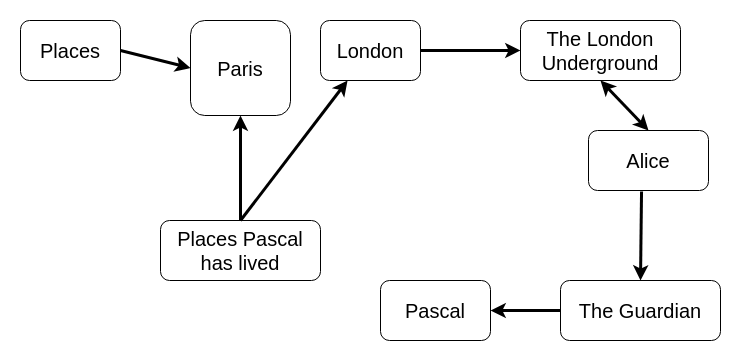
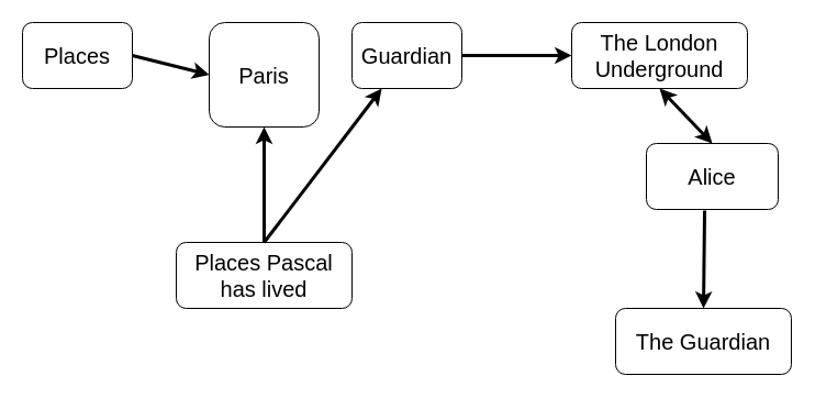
  <mxCell id="0" />
  <mxCell id="1" parent="0" />
- <mxCell id="2" value="&lt;font style=&quot;font-size: 20px&quot;&gt;London&lt;/font&gt;" style="rounded=1;whiteSpace=wrap;html=1;" vertex="1" parent="1"><mxGeometry x="320" y="20" width="100" height="60" as="geometry" /></mxCell>
+ <mxCell id="2" value="&lt;font style=&quot;font-size: 20px&quot;&gt;Guardian&lt;/font&gt;" style="rounded=1;whiteSpace=wrap;html=1;" vertex="1" parent="1"><mxGeometry x="320" y="20" width="100" height="60" as="geometry" /></mxCell>
  <mxCell id="3" value="&lt;font style=&quot;font-size: 20px&quot;&gt;The London Underground&lt;/font&gt;" style="rounded=1;whiteSpace=wrap;html=1;" vertex="1" parent="1"><mxGeometry x="520" y="20" width="160" height="60" as="geometry" /></mxCell>
  <mxCell id="4" value="&lt;font style=&quot;font-size: 20px&quot;&gt;Alice&lt;/font&gt;" style="rounded=1;whiteSpace=wrap;html=1;" vertex="1" parent="1"><mxGeometry x="588" y="130" width="120" height="60" as="geometry" /></mxCell>
  <mxCell id="5" value="&lt;font style=&quot;font-size: 20px&quot;&gt;The Guardian&lt;/font&gt;" style="rounded=1;whiteSpace=wrap;html=1;" vertex="1" parent="1"><mxGeometry x="560" y="280" width="160" height="60" as="geometry" /></mxCell>
- <mxCell id="6" value="&lt;font style=&quot;font-size: 20px&quot;&gt;Pascal&lt;/font&gt;" style="rounded=1;whiteSpace=wrap;html=1;" vertex="1" parent="1"><mxGeometry x="380" y="280" width="110" height="60" as="geometry" /></mxCell>
  <mxCell id="7" value="&lt;font style=&quot;font-size: 20px&quot;&gt;Places Pascal has lived&lt;/font&gt;" style="rounded=1;whiteSpace=wrap;html=1;" vertex="1" parent="1"><mxGeometry x="160" y="220" width="160" height="60" as="geometry" /></mxCell>
  <mxCell id="8" value="" style="endArrow=classic;html=1;exitX=1;exitY=0.5;exitDx=0;exitDy=0;entryX=0;entryY=0.5;entryDx=0;entryDy=0;strokeWidth=3;" edge="1" parent="1" source="2" target="3"><mxGeometry width="50" height="50" relative="1" as="geometry"><mxPoint x="440" y="60" as="sourcePoint" /><mxPoint x="490" y="10" as="targetPoint" /></mxGeometry></mxCell>
  <mxCell id="9" value="" style="endArrow=classic;html=1;exitX=0.442;exitY=1.017;exitDx=0;exitDy=0;entryX=0.5;entryY=0;entryDx=0;entryDy=0;strokeWidth=3;exitPerimeter=0;" edge="1" parent="1" source="4" target="5"><mxGeometry width="50" height="50" relative="1" as="geometry"><mxPoint x="430" y="60" as="sourcePoint" /><mxPoint x="530" y="60" as="targetPoint" /></mxGeometry></mxCell>
  <mxCell id="10" value="" style="endArrow=classic;startArrow=classic;html=1;strokeWidth=3;entryX=0.5;entryY=1;entryDx=0;entryDy=0;exitX=0.5;exitY=0;exitDx=0;exitDy=0;" edge="1" parent="1" source="4" target="3"><mxGeometry width="50" height="50" relative="1" as="geometry"><mxPoint x="410" y="240" as="sourcePoint" /><mxPoint x="460" y="190" as="targetPoint" /></mxGeometry></mxCell>
- <mxCell id="11" value="" style="endArrow=classic;html=1;exitX=0;exitY=0.5;exitDx=0;exitDy=0;entryX=1;entryY=0.5;entryDx=0;entryDy=0;strokeWidth=3;" edge="1" parent="1" source="5" target="6"><mxGeometry width="50" height="50" relative="1" as="geometry"><mxPoint x="657.04" y="201.02" as="sourcePoint" /><mxPoint x="644" y="270" as="targetPoint" /></mxGeometry></mxCell>
  <mxCell id="12" value="" style="endArrow=classic;html=1;exitX=0.5;exitY=0;exitDx=0;exitDy=0;strokeWidth=3;" edge="1" parent="1" source="7" target="2"><mxGeometry width="50" height="50" relative="1" as="geometry"><mxPoint x="400" y="340" as="sourcePoint" /><mxPoint x="330" y="290" as="targetPoint" /></mxGeometry></mxCell>
  <mxCell id="13" value="&lt;font style=&quot;font-size: 20px&quot;&gt;Paris&lt;/font&gt;" style="rounded=1;whiteSpace=wrap;html=1;" vertex="1" parent="1"><mxGeometry x="190" y="20" width="100" height="95" as="geometry" /></mxCell>
  <mxCell id="14" value="" style="endArrow=classic;html=1;exitX=0.5;exitY=0;exitDx=0;exitDy=0;strokeWidth=3;entryX=0.5;entryY=1;entryDx=0;entryDy=0;" edge="1" parent="1" source="7" target="13"><mxGeometry width="50" height="50" relative="1" as="geometry"><mxPoint x="250" y="230" as="sourcePoint" /><mxPoint x="357.059" y="90" as="targetPoint" /></mxGeometry></mxCell>
  <mxCell id="15" value="&lt;font style=&quot;font-size: 20px&quot;&gt;Places&lt;/font&gt;" style="rounded=1;whiteSpace=wrap;html=1;" vertex="1" parent="1"><mxGeometry x="20" y="20" width="100" height="60" as="geometry" /></mxCell>
  <mxCell id="16" value="" style="endArrow=classic;html=1;exitX=1;exitY=0.5;exitDx=0;exitDy=0;strokeWidth=3;entryX=0;entryY=0.5;entryDx=0;entryDy=0;" edge="1" parent="1" source="15" target="13"><mxGeometry width="50" height="50" relative="1" as="geometry"><mxPoint x="657.04" y="201.02" as="sourcePoint" /><mxPoint x="400" y="170" as="targetPoint" /></mxGeometry></mxCell>
